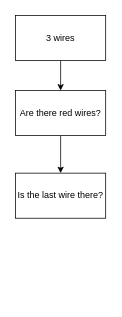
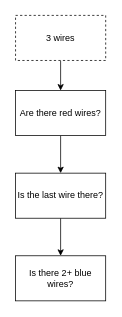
  <mxCell id="0" />
  <mxCell id="1" parent="0" />
  <mxCell id="2" style="edgeStyle=orthogonalEdgeStyle;rounded=0;orthogonalLoop=1;jettySize=auto;html=1;entryX=0.5;entryY=0;entryDx=0;entryDy=0;" edge="1" parent="1" source="3" target="5"><mxGeometry relative="1" as="geometry" /></mxCell>
- <mxCell id="3" value="3 wires" style="whiteSpace=wrap;html=1;" vertex="1" parent="1"><mxGeometry x="20" y="20" width="120" height="60" as="geometry" /></mxCell>
+ <mxCell id="3" value="3 wires" style="whiteSpace=wrap;html=1;dashed=1;" vertex="1" parent="1"><mxGeometry x="20" y="20" width="120" height="60" as="geometry" /></mxCell>
  <mxCell id="4" style="edgeStyle=orthogonalEdgeStyle;rounded=0;orthogonalLoop=1;jettySize=auto;html=1;" edge="1" parent="1" source="5" target="7"><mxGeometry relative="1" as="geometry" /></mxCell>
  <mxCell id="5" value="Are there red wires?" style="whiteSpace=wrap;html=1;" vertex="1" parent="1"><mxGeometry x="20" y="120" width="120" height="60" as="geometry" /></mxCell>
+ <mxCell id="6" style="edgeStyle=orthogonalEdgeStyle;rounded=0;orthogonalLoop=1;jettySize=auto;html=1;entryX=0.5;entryY=0;entryDx=0;entryDy=0;" edge="1" parent="1" source="7" target="8"><mxGeometry relative="1" as="geometry" /></mxCell>
  <mxCell id="7" value="Is the last wire there?" style="whiteSpace=wrap;html=1;" vertex="1" parent="1"><mxGeometry x="20" y="230" width="120" height="60" as="geometry" /></mxCell>
+ <mxCell id="8" value="Is there 2+ blue wires?" style="whiteSpace=wrap;html=1;" vertex="1" parent="1"><mxGeometry x="20" y="340" width="120" height="60" as="geometry" /></mxCell>
